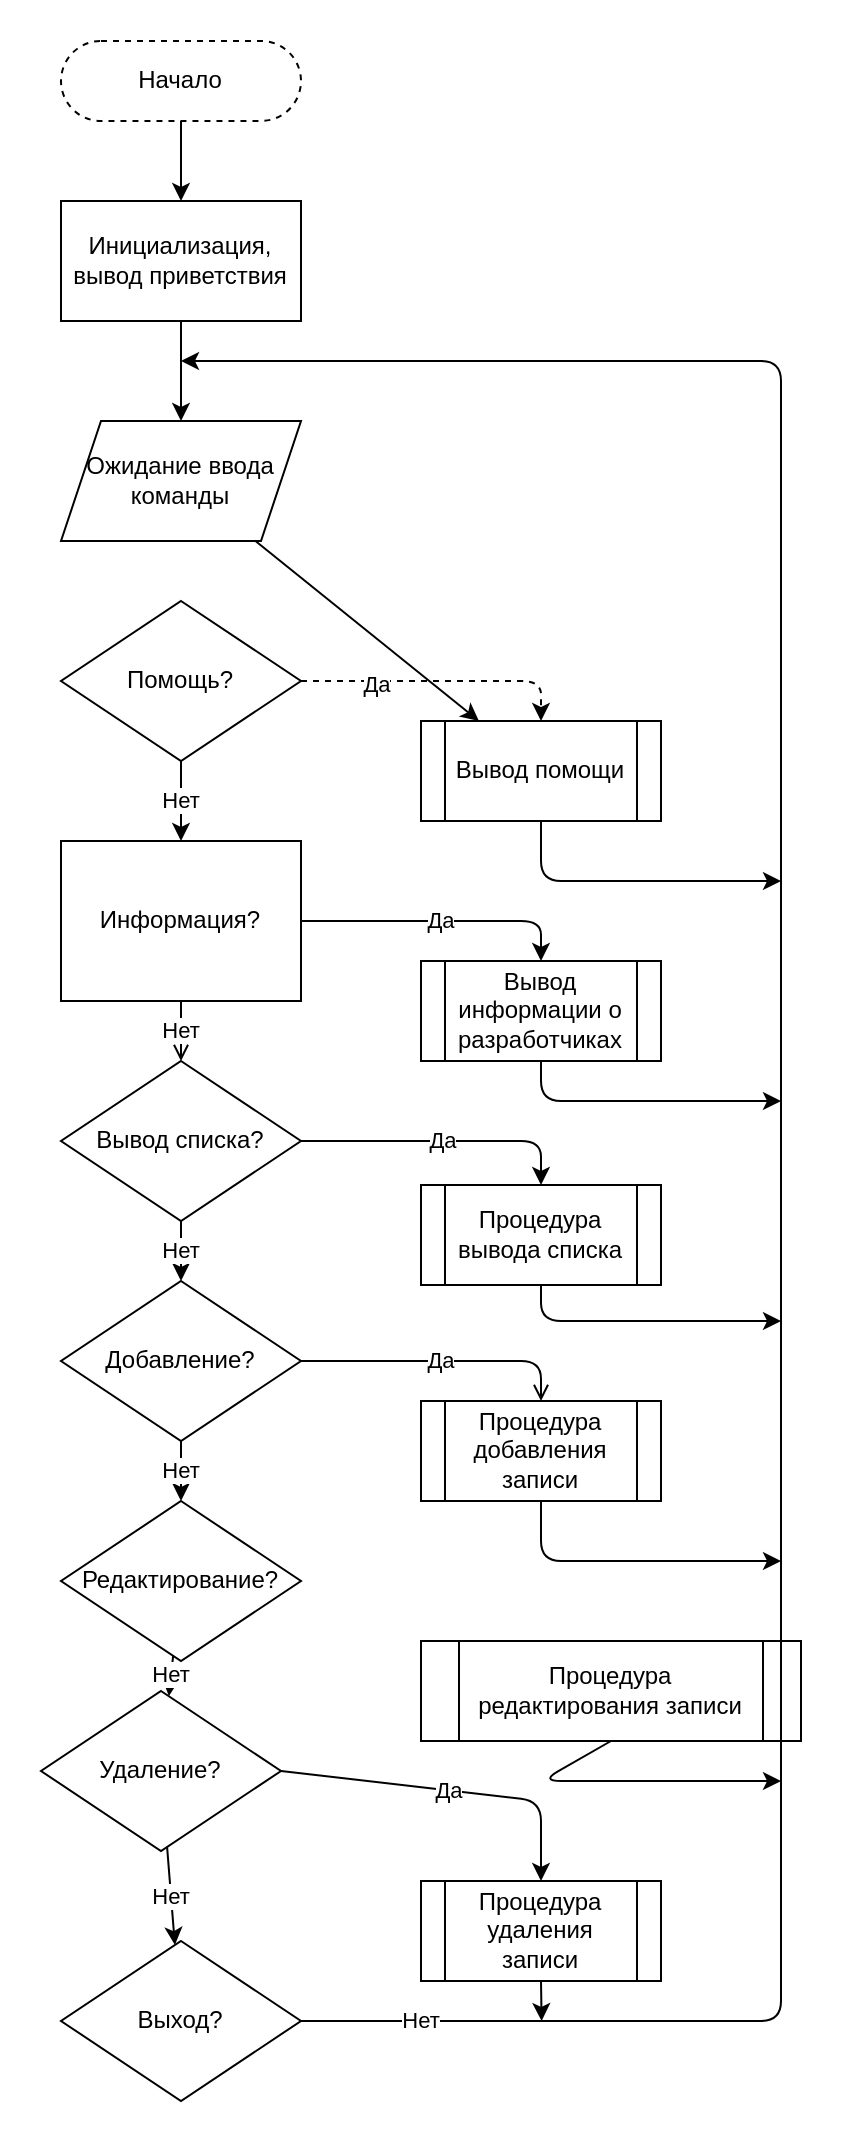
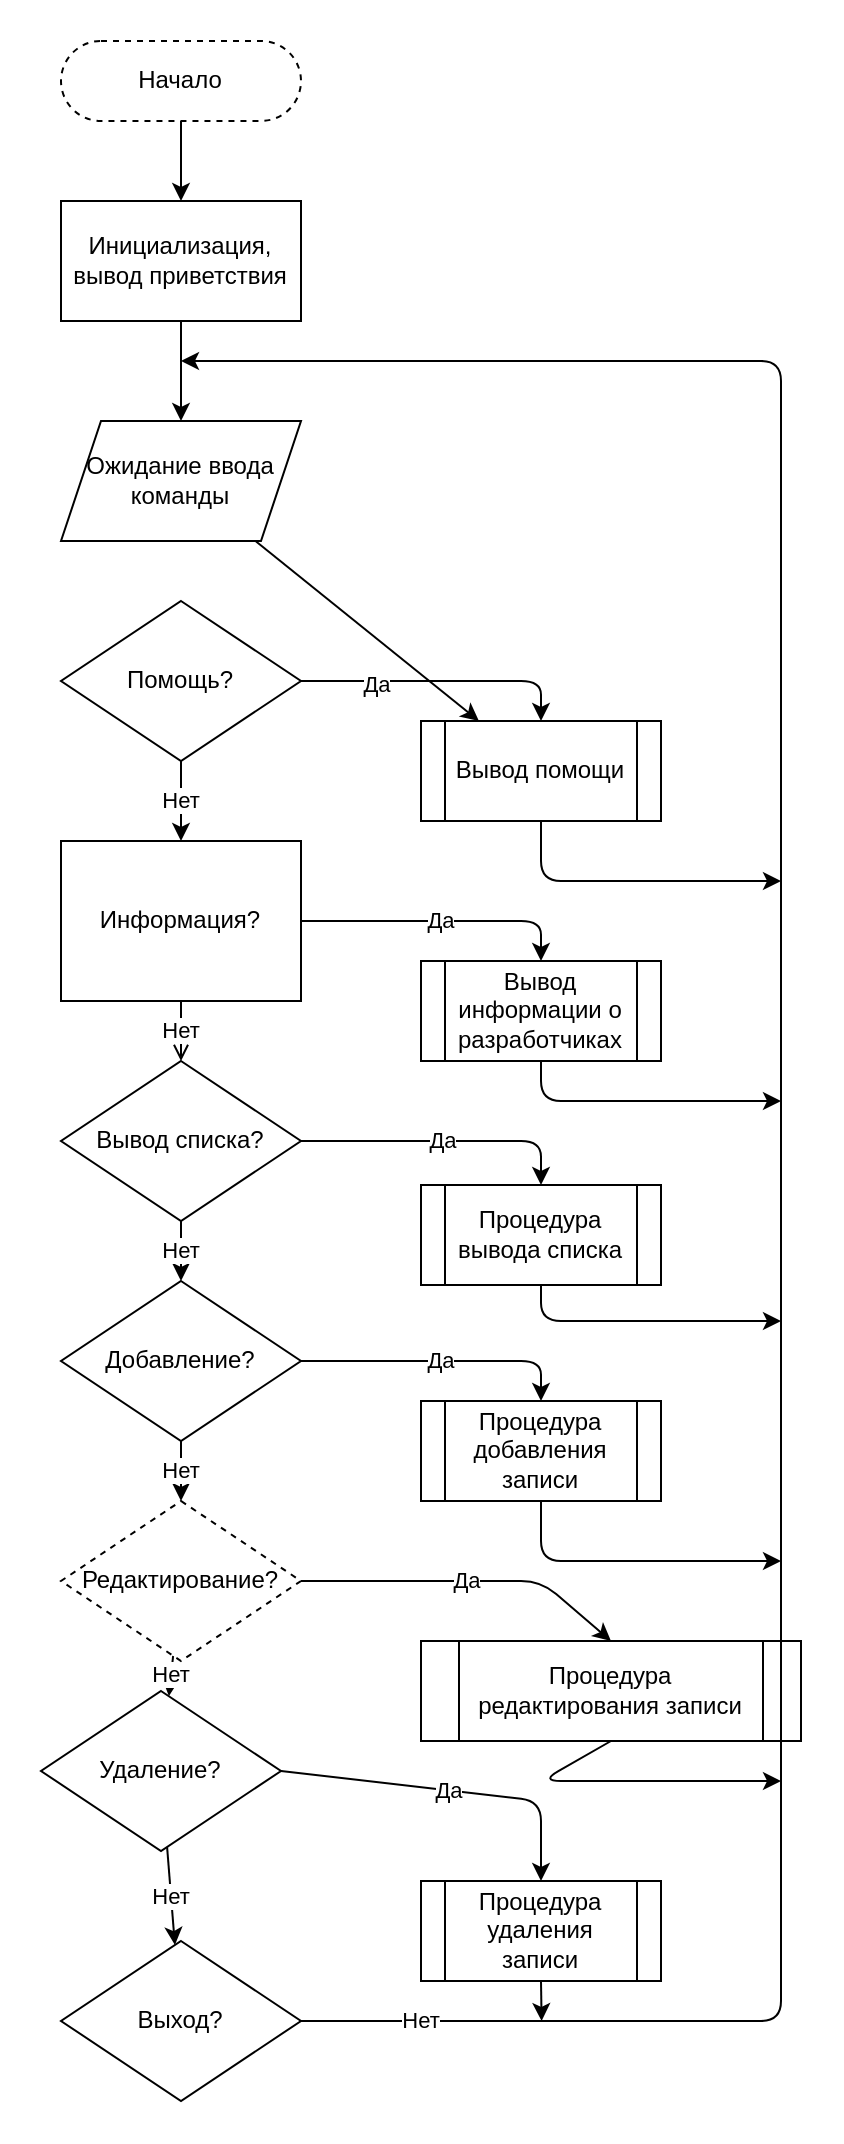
  <mxCell id="0" />
  <mxCell id="1" parent="0" />
  <mxCell id="2" value="" style="edgeStyle=none;html=1;" edge="1" parent="1" source="3" target="7"><mxGeometry relative="1" as="geometry" /></mxCell>
  <mxCell id="3" value="Начало" style="rounded=1;whiteSpace=wrap;html=1;arcSize=50;dashed=1;" vertex="1" parent="1"><mxGeometry x="30" y="20" width="120" height="40" as="geometry" /></mxCell>
  <mxCell id="4" value="" style="edgeStyle=none;html=1;" edge="1" parent="1" source="5" target="40"><mxGeometry relative="1" as="geometry" /></mxCell>
  <mxCell id="5" value="Ожидание ввода команды" style="shape=parallelogram;perimeter=parallelogramPerimeter;whiteSpace=wrap;html=1;fixedSize=1;" vertex="1" parent="1"><mxGeometry x="30" y="210" width="120" height="60" as="geometry" /></mxCell>
  <mxCell id="6" value="" style="edgeStyle=none;html=1;" edge="1" parent="1" source="7" target="5"><mxGeometry relative="1" as="geometry" /></mxCell>
  <mxCell id="7" value="Инициализация, вывод приветствия" style="rounded=0;whiteSpace=wrap;html=1;" vertex="1" parent="1"><mxGeometry x="30" y="100" width="120" height="60" as="geometry" /></mxCell>
  <mxCell id="8" value="Нет" style="edgeStyle=none;html=1;" edge="1" parent="1" source="11" target="14"><mxGeometry relative="1" as="geometry" /></mxCell>
- <mxCell id="9" style="edgeStyle=none;html=1;exitX=1;exitY=0.5;exitDx=0;exitDy=0;entryX=0.5;entryY=0;entryDx=0;entryDy=0;dashed=1;" edge="1" parent="1" source="11" target="40"><mxGeometry relative="1" as="geometry"><Array as="points"><mxPoint x="270" y="340" /></Array></mxGeometry></mxCell>
+ <mxCell id="9" style="edgeStyle=none;html=1;exitX=1;exitY=0.5;exitDx=0;exitDy=0;entryX=0.5;entryY=0;entryDx=0;entryDy=0;" edge="1" parent="1" source="11" target="40"><mxGeometry relative="1" as="geometry"><Array as="points"><mxPoint x="270" y="340" /></Array></mxGeometry></mxCell>
  <mxCell id="10" value="Да" style="edgeLabel;html=1;align=center;verticalAlign=middle;resizable=0;points=[];" vertex="1" connectable="0" parent="9"><mxGeometry x="-0.473" y="-1" relative="1" as="geometry"><mxPoint as="offset" /></mxGeometry></mxCell>
  <mxCell id="11" value="Помощь?" style="rhombus;whiteSpace=wrap;html=1;" vertex="1" parent="1"><mxGeometry x="30" y="300" width="120" height="80" as="geometry" /></mxCell>
  <mxCell id="12" value="Нет" style="edgeStyle=none;html=1;endArrow=open;" edge="1" parent="1" source="14" target="17"><mxGeometry relative="1" as="geometry" /></mxCell>
  <mxCell id="13" value="Да" style="edgeStyle=none;html=1;exitX=1;exitY=0.5;exitDx=0;exitDy=0;entryX=0.5;entryY=0;entryDx=0;entryDy=0;" edge="1" parent="1" source="14" target="38"><mxGeometry relative="1" as="geometry"><Array as="points"><mxPoint x="270" y="460" /></Array></mxGeometry></mxCell>
  <mxCell id="14" value="Информация?" style="whiteSpace=wrap;html=1;rounded=0;" vertex="1" parent="1"><mxGeometry x="30" y="420" width="120" height="80" as="geometry" /></mxCell>
  <mxCell id="15" value="Нет" style="edgeStyle=none;html=1;" edge="1" parent="1" source="17" target="20"><mxGeometry relative="1" as="geometry" /></mxCell>
  <mxCell id="16" value="Да" style="edgeStyle=none;html=1;exitX=1;exitY=0.5;exitDx=0;exitDy=0;entryX=0.5;entryY=0;entryDx=0;entryDy=0;" edge="1" parent="1" source="17" target="36"><mxGeometry relative="1" as="geometry"><Array as="points"><mxPoint x="270" y="570" /></Array></mxGeometry></mxCell>
  <mxCell id="17" value="Вывод списка?" style="rhombus;whiteSpace=wrap;html=1;" vertex="1" parent="1"><mxGeometry x="30" y="530" width="120" height="80" as="geometry" /></mxCell>
  <mxCell id="18" value="Нет" style="edgeStyle=none;html=1;" edge="1" parent="1" source="20" target="23"><mxGeometry relative="1" as="geometry" /></mxCell>
- <mxCell id="19" value="Да" style="edgeStyle=none;html=1;exitX=1;exitY=0.5;exitDx=0;exitDy=0;entryX=0.5;entryY=0;entryDx=0;entryDy=0;endArrow=open;" edge="1" parent="1" source="20" target="34"><mxGeometry relative="1" as="geometry"><Array as="points"><mxPoint x="270" y="680" /></Array></mxGeometry></mxCell>
+ <mxCell id="19" value="Да" style="edgeStyle=none;html=1;exitX=1;exitY=0.5;exitDx=0;exitDy=0;entryX=0.5;entryY=0;entryDx=0;entryDy=0;" edge="1" parent="1" source="20" target="34"><mxGeometry relative="1" as="geometry"><Array as="points"><mxPoint x="270" y="680" /></Array></mxGeometry></mxCell>
  <mxCell id="20" value="Добавление?" style="rhombus;whiteSpace=wrap;html=1;" vertex="1" parent="1"><mxGeometry x="30" y="640" width="120" height="80" as="geometry" /></mxCell>
  <mxCell id="21" value="Нет" style="edgeStyle=none;html=1;" edge="1" parent="1" source="23" target="26"><mxGeometry relative="1" as="geometry" /></mxCell>
- <mxCell id="23" value="Редактирование?" style="rhombus;whiteSpace=wrap;html=1;" vertex="1" parent="1"><mxGeometry x="30" y="750" width="120" height="80" as="geometry" /></mxCell>
+ <mxCell id="22" value="Да" style="edgeStyle=none;html=1;exitX=1;exitY=0.5;exitDx=0;exitDy=0;entryX=0.5;entryY=0;entryDx=0;entryDy=0;" edge="1" parent="1" source="23" target="32"><mxGeometry relative="1" as="geometry"><Array as="points"><mxPoint x="270" y="790" /></Array></mxGeometry></mxCell>
+ <mxCell id="23" value="Редактирование?" style="rhombus;whiteSpace=wrap;html=1;dashed=1;" vertex="1" parent="1"><mxGeometry x="30" y="750" width="120" height="80" as="geometry" /></mxCell>
  <mxCell id="24" value="Нет" style="edgeStyle=none;html=1;" edge="1" parent="1" source="26" target="28"><mxGeometry relative="1" as="geometry" /></mxCell>
  <mxCell id="25" value="Да" style="edgeStyle=none;html=1;exitX=1;exitY=0.5;exitDx=0;exitDy=0;entryX=0.5;entryY=0;entryDx=0;entryDy=0;" edge="1" parent="1" source="26" target="30"><mxGeometry relative="1" as="geometry"><Array as="points"><mxPoint x="270" y="900" /></Array></mxGeometry></mxCell>
  <mxCell id="26" value="Удаление?" style="rhombus;whiteSpace=wrap;html=1;" vertex="1" parent="1"><mxGeometry x="20" y="845" width="120" height="80" as="geometry" /></mxCell>
  <mxCell id="27" value="Нет" style="edgeStyle=none;html=1;exitX=1;exitY=0.5;exitDx=0;exitDy=0;endArrow=none;endFill=0;" edge="1" parent="1" source="28"><mxGeometry relative="1" as="geometry"><mxPoint x="270" y="1010" as="targetPoint" /></mxGeometry></mxCell>
  <mxCell id="28" value="Выход?" style="rhombus;whiteSpace=wrap;html=1;" vertex="1" parent="1"><mxGeometry x="30" y="970" width="120" height="80" as="geometry" /></mxCell>
  <mxCell id="29" style="edgeStyle=none;html=1;exitX=0.5;exitY=1;exitDx=0;exitDy=0;" edge="1" parent="1" source="30"><mxGeometry relative="1" as="geometry"><mxPoint x="270.31" y="1010" as="targetPoint" /></mxGeometry></mxCell>
  <mxCell id="30" value="Процедура удаления записи" style="shape=process;whiteSpace=wrap;html=1;backgroundOutline=1;" vertex="1" parent="1"><mxGeometry x="210" y="940" width="120" height="50" as="geometry" /></mxCell>
  <mxCell id="31" style="edgeStyle=none;html=1;exitX=0.5;exitY=1;exitDx=0;exitDy=0;" edge="1" parent="1" source="32"><mxGeometry relative="1" as="geometry"><mxPoint x="390" y="890" as="targetPoint" /><Array as="points"><mxPoint x="270" y="890" /></Array></mxGeometry></mxCell>
  <mxCell id="32" value="Процедура редактирования записи" style="shape=process;whiteSpace=wrap;html=1;backgroundOutline=1;" vertex="1" parent="1"><mxGeometry x="210" y="820" width="190" height="50" as="geometry" /></mxCell>
  <mxCell id="33" style="edgeStyle=none;html=1;exitX=0.5;exitY=1;exitDx=0;exitDy=0;" edge="1" parent="1" source="34"><mxGeometry relative="1" as="geometry"><mxPoint x="390" y="780" as="targetPoint" /><Array as="points"><mxPoint x="270" y="780" /></Array></mxGeometry></mxCell>
  <mxCell id="34" value="Процедура добавления записи" style="shape=process;whiteSpace=wrap;html=1;backgroundOutline=1;" vertex="1" parent="1"><mxGeometry x="210" y="700" width="120" height="50" as="geometry" /></mxCell>
  <mxCell id="35" style="edgeStyle=none;html=1;exitX=0.5;exitY=1;exitDx=0;exitDy=0;" edge="1" parent="1" source="36"><mxGeometry relative="1" as="geometry"><mxPoint x="390" y="660" as="targetPoint" /><Array as="points"><mxPoint x="270" y="660" /></Array></mxGeometry></mxCell>
  <mxCell id="36" value="Процедура вывода списка&lt;span style=&quot;color: rgba(0 , 0 , 0 , 0) ; font-family: monospace ; font-size: 0px&quot;&gt;%3CmxGraphModel%3E%3Croot%3E%3CmxCell%20id%3D%220%22%2F%3E%3CmxCell%20id%3D%221%22%20parent%3D%220%22%2F%3E%3CmxCell%20id%3D%222%22%20value%3D%22%D0%9F%D1%80%D0%BE%D1%86%D0%B5%D0%B4%D1%83%D1%80%D0%B0%20%D0%B4%D0%BE%D0%B1%D0%B0%D0%B2%D0%BB%D0%B5%D0%BD%D0%B8%D1%8F%20%D0%B7%D0%B0%D0%BF%D0%B8%D1%81%D0%B8%22%20style%3D%22shape%3Dprocess%3BwhiteSpace%3Dwrap%3Bhtml%3D1%3BbackgroundOutline%3D1%3B%22%20vertex%3D%221%22%20parent%3D%221%22%3E%3CmxGeometry%20x%3D%22220%22%20y%3D%22720%22%20width%3D%22120%22%20height%3D%2250%22%20as%3D%22geometry%22%2F%3E%3C%2FmxCell%3E%3C%2Froot%3E%3C%2FmxGraphModel%3E&lt;/span&gt;&lt;span style=&quot;color: rgba(0 , 0 , 0 , 0) ; font-family: monospace ; font-size: 0px&quot;&gt;%3CmxGraphModel%3E%3Croot%3E%3CmxCell%20id%3D%220%22%2F%3E%3CmxCell%20id%3D%221%22%20parent%3D%220%22%2F%3E%3CmxCell%20id%3D%222%22%20value%3D%22%D0%9F%D1%80%D0%BE%D1%86%D0%B5%D0%B4%D1%83%D1%80%D0%B0%20%D0%B4%D0%BE%D0%B1%D0%B0%D0%B2%D0%BB%D0%B5%D0%BD%D0%B8%D1%8F%20%D0%B7%D0%B0%D0%BF%D0%B8%D1%81%D0%B8%22%20style%3D%22shape%3Dprocess%3BwhiteSpace%3Dwrap%3Bhtml%3D1%3BbackgroundOutline%3D1%3B%22%20vertex%3D%221%22%20parent%3D%221%22%3E%3CmxGeometry%20x%3D%22220%22%20y%3D%22720%22%20width%3D%22120%22%20height%3D%2250%22%20as%3D%22geometry%22%2F%3E%3C%2FmxCell%3E%3C%2Froot%3E%3C%2FmxGraphModel%3E&lt;/span&gt;" style="shape=process;whiteSpace=wrap;html=1;backgroundOutline=1;" vertex="1" parent="1"><mxGeometry x="210" y="592" width="120" height="50" as="geometry" /></mxCell>
  <mxCell id="37" style="edgeStyle=none;html=1;exitX=0.5;exitY=1;exitDx=0;exitDy=0;" edge="1" parent="1" source="38"><mxGeometry relative="1" as="geometry"><mxPoint x="390" y="550" as="targetPoint" /><Array as="points"><mxPoint x="270" y="550" /></Array></mxGeometry></mxCell>
  <mxCell id="38" value="Вывод информации о разработчиках" style="shape=process;whiteSpace=wrap;html=1;backgroundOutline=1;" vertex="1" parent="1"><mxGeometry x="210" y="480" width="120" height="50" as="geometry" /></mxCell>
  <mxCell id="39" style="edgeStyle=none;html=1;exitX=0.5;exitY=1;exitDx=0;exitDy=0;" edge="1" parent="1" source="40"><mxGeometry relative="1" as="geometry"><mxPoint x="390" y="440" as="targetPoint" /><Array as="points"><mxPoint x="270" y="440" /></Array></mxGeometry></mxCell>
  <mxCell id="40" value="Вывод помощи" style="shape=process;whiteSpace=wrap;html=1;backgroundOutline=1;" vertex="1" parent="1"><mxGeometry x="210" y="360" width="120" height="50" as="geometry" /></mxCell>
  <mxCell id="41" value="" style="endArrow=classic;html=1;" edge="1" parent="1"><mxGeometry width="50" height="50" relative="1" as="geometry"><mxPoint x="270" y="1010" as="sourcePoint" /><mxPoint x="90" y="180" as="targetPoint" /><Array as="points"><mxPoint x="390" y="1010" /><mxPoint x="390" y="180" /></Array></mxGeometry></mxCell>
